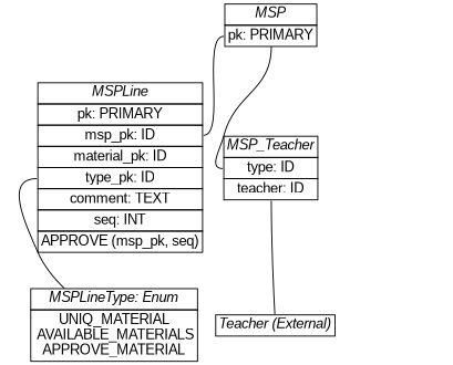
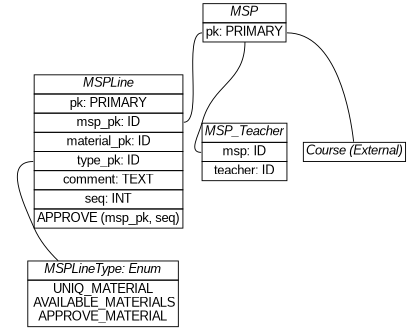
  graph {
    fontname="Liberation Sans"
    rankdir=TB
    node [fontname="Liberation Sans" shape=plain]
    edge [fontname="Liberation Sans" tailport=pk]
    n1 [label=< <table border="0" cellborder="1" cellspacing="0">     <tr><td><i>MSP</i></td></tr>     <tr><td port="pk">pk: PRIMARY</td></tr> </table> >]
    n2 [label=< <table border="0" cellborder="1" cellspacing="0">     <tr><td><i>MSPLine</i></td></tr>     <tr><td port="pk">pk: PRIMARY</td></tr>     <tr><td port="msp">msp_pk: ID</td></tr>     <tr><td port="materials">material_pk: ID</td></tr>     <tr><td port="type">type_pk: ID</td></tr>     <tr><td>comment: TEXT</td></tr>     <tr><td>seq: INT</td></tr>     <tr><td>APPROVE (msp_pk, seq)</td></tr> </table> >]
-   n3 [label=< <table border="0" cellborder="1" cellspacing="0">     <tr><td><i>MSP_Teacher</i></td></tr>     <tr><td port="msp">type: ID</td></tr>     <tr><td port="teacher">teacher: ID</td></tr> </table> >]
+   n3 [label=< <table border="0" cellborder="1" cellspacing="0">     <tr><td><i>MSP_Teacher</i></td></tr>     <tr><td port="msp">msp: ID</td></tr>     <tr><td port="teacher">teacher: ID</td></tr> </table> >]
+   n4 [label=< <table border="0" cellborder="1" cellspacing="0">     <tr><td><i>Course (External)</i></td></tr> </table> >]
    n5 [label=< <table border="0" cellborder="1" cellspacing="0">     <tr><td><i>MSPLineType: Enum</i></td></tr>     <tr><td>UNIQ_MATERIAL<br/> AVAILABLE_MATERIALS<br/> APPROVE_MATERIAL </td></tr> </table> >]
-   n6 [label=< <table border="0" cellborder="1" cellspacing="0">     <tr><td><i>Teacher (External)</i></td></tr> </table> >]
    n1 -- n2 [headport=msp]
    n1 -- n3 [headport=msp]
+   n1 -- n4
    n2 -- n5 [tailport=type]
-   n3 -- n6 [tailport=teacher]
  }
